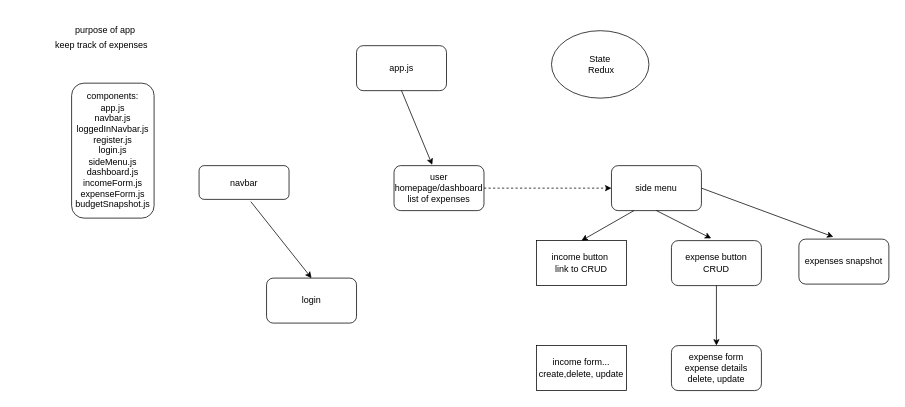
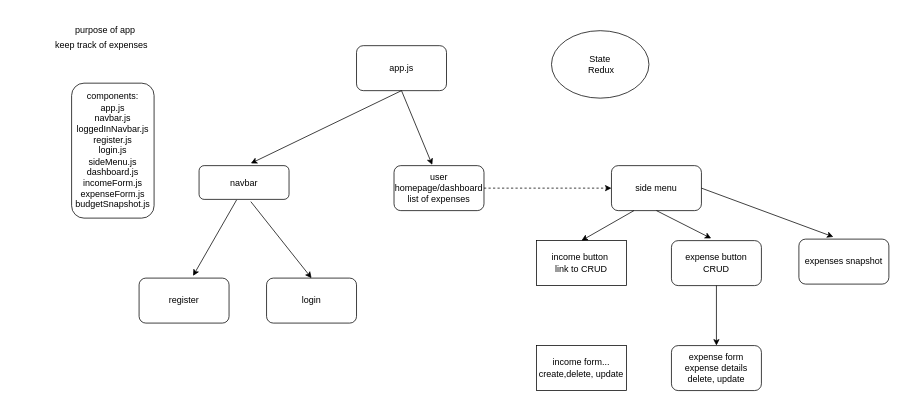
  <mxCell id="0" />
  <mxCell id="1" parent="0" />
  <mxCell id="2" value="app.js&lt;br&gt;" style="rounded=1;whiteSpace=wrap;html=1;" vertex="1" parent="1"><mxGeometry x="475" y="60" width="120" height="60" as="geometry" /></mxCell>
  <mxCell id="3" value="navbar&lt;br&gt;" style="rounded=1;whiteSpace=wrap;html=1;" vertex="1" parent="1"><mxGeometry x="265" y="220" width="120" height="45" as="geometry" /></mxCell>
  <mxCell id="4" value="login" style="rounded=1;whiteSpace=wrap;html=1;" vertex="1" parent="1"><mxGeometry x="355" y="370" width="120" height="60" as="geometry" /></mxCell>
+ <mxCell id="5" value="register&lt;br&gt;" style="rounded=1;whiteSpace=wrap;html=1;" vertex="1" parent="1"><mxGeometry x="185" y="370" width="120" height="60" as="geometry" /></mxCell>
+ <mxCell id="6" value="" style="endArrow=classic;html=1;exitX=0.417;exitY=1.017;exitDx=0;exitDy=0;exitPerimeter=0;entryX=0.6;entryY=-0.05;entryDx=0;entryDy=0;entryPerimeter=0;" edge="1" parent="1" source="3" target="5"><mxGeometry width="50" height="50" relative="1" as="geometry"><mxPoint x="185" y="500" as="sourcePoint" /><mxPoint x="285" y="360" as="targetPoint" /></mxGeometry></mxCell>
  <mxCell id="7" value="" style="endArrow=classic;html=1;entryX=0.5;entryY=0;entryDx=0;entryDy=0;exitX=0.575;exitY=1.067;exitDx=0;exitDy=0;exitPerimeter=0;" edge="1" parent="1" source="3" target="4"><mxGeometry width="50" height="50" relative="1" as="geometry"><mxPoint x="365" y="290" as="sourcePoint" /><mxPoint x="375" y="280" as="targetPoint" /></mxGeometry></mxCell>
+ <mxCell id="8" value="" style="endArrow=classic;html=1;exitX=0.5;exitY=1;exitDx=0;exitDy=0;entryX=0.575;entryY=-0.067;entryDx=0;entryDy=0;entryPerimeter=0;" edge="1" parent="1" source="2" target="3"><mxGeometry width="50" height="50" relative="1" as="geometry"><mxPoint x="455" y="190" as="sourcePoint" /><mxPoint x="505" y="140" as="targetPoint" /></mxGeometry></mxCell>
  <mxCell id="9" value="purpose of app&lt;br&gt;" style="text;html=1;strokeColor=none;fillColor=none;align=center;verticalAlign=middle;whiteSpace=wrap;rounded=0;" vertex="1" parent="1"><mxGeometry x="95" y="20" width="90" height="40" as="geometry" /></mxCell>
  <mxCell id="10" value="keep track of expenses&lt;br&gt;" style="text;html=1;strokeColor=none;fillColor=none;align=center;verticalAlign=middle;whiteSpace=wrap;rounded=0;" vertex="1" parent="1"><mxGeometry x="20" y="25" width="230" height="70" as="geometry" /></mxCell>
  <mxCell id="11" value="user homepage/dashboard&lt;br&gt;list of expenses" style="rounded=1;whiteSpace=wrap;html=1;" vertex="1" parent="1"><mxGeometry x="525" y="220" width="120" height="60" as="geometry" /></mxCell>
  <mxCell id="12" value="expense button&lt;br&gt;CRUD" style="rounded=1;whiteSpace=wrap;html=1;" vertex="1" parent="1"><mxGeometry x="895" y="320" width="120" height="60" as="geometry" /></mxCell>
  <mxCell id="13" value="expense form&lt;br&gt;expense details&lt;br&gt;delete, update" style="rounded=1;whiteSpace=wrap;html=1;" vertex="1" parent="1"><mxGeometry x="895" y="460" width="120" height="60" as="geometry" /></mxCell>
  <mxCell id="14" value="side menu" style="rounded=1;whiteSpace=wrap;html=1;" vertex="1" parent="1"><mxGeometry x="815" y="220" width="120" height="60" as="geometry" /></mxCell>
  <mxCell id="15" value="income button&amp;nbsp;&lt;br&gt;link to CRUD" style="whiteSpace=wrap;html=1;rounded=0;" vertex="1" parent="1"><mxGeometry x="715" y="320" width="120" height="60" as="geometry" /></mxCell>
  <mxCell id="16" value="income form...&lt;br&gt;create,delete, update" style="whiteSpace=wrap;html=1;rounded=0;" vertex="1" parent="1"><mxGeometry x="715" y="460" width="120" height="60" as="geometry" /></mxCell>
  <mxCell id="17" value="" style="endArrow=classic;html=1;exitX=0.5;exitY=1;exitDx=0;exitDy=0;entryX=0.5;entryY=0;entryDx=0;entryDy=0;" edge="1" parent="1" source="12" target="13"><mxGeometry width="50" height="50" relative="1" as="geometry"><mxPoint x="955" y="440" as="sourcePoint" /><mxPoint x="1005" y="390" as="targetPoint" /></mxGeometry></mxCell>
  <mxCell id="18" value="" style="endArrow=classic;html=1;exitX=0.5;exitY=1;exitDx=0;exitDy=0;entryX=0.442;entryY=-0.05;entryDx=0;entryDy=0;entryPerimeter=0;" edge="1" parent="1" source="14" target="12"><mxGeometry width="50" height="50" relative="1" as="geometry"><mxPoint x="835" y="330" as="sourcePoint" /><mxPoint x="885" y="280" as="targetPoint" /></mxGeometry></mxCell>
  <mxCell id="19" value="" style="endArrow=classic;html=1;entryX=0.5;entryY=0;entryDx=0;entryDy=0;" edge="1" parent="1" target="15"><mxGeometry width="50" height="50" relative="1" as="geometry"><mxPoint x="845" y="280" as="sourcePoint" /><mxPoint x="875" y="280" as="targetPoint" /></mxGeometry></mxCell>
  <mxCell id="20" value="" style="endArrow=classic;html=1;entryX=0.425;entryY=-0.017;entryDx=0;entryDy=0;entryPerimeter=0;" edge="1" parent="1" target="11"><mxGeometry width="50" height="50" relative="1" as="geometry"><mxPoint x="535" y="120" as="sourcePoint" /><mxPoint x="585" y="120" as="targetPoint" /></mxGeometry></mxCell>
  <mxCell id="21" value="" style="endArrow=classic;html=1;exitX=1;exitY=0.5;exitDx=0;exitDy=0;entryX=0;entryY=0.5;entryDx=0;entryDy=0;dashed=1;" edge="1" parent="1" source="11" target="14"><mxGeometry width="50" height="50" relative="1" as="geometry"><mxPoint x="565" y="330" as="sourcePoint" /><mxPoint x="615" y="280" as="targetPoint" /></mxGeometry></mxCell>
  <mxCell id="22" value="expenses snapshot" style="rounded=1;whiteSpace=wrap;html=1;" vertex="1" parent="1"><mxGeometry x="1065" y="318" width="120" height="60" as="geometry" /></mxCell>
  <mxCell id="23" value="" style="endArrow=classic;html=1;exitX=1;exitY=0.5;exitDx=0;exitDy=0;entryX=0.383;entryY=-0.05;entryDx=0;entryDy=0;entryPerimeter=0;" edge="1" parent="1" source="14" target="22"><mxGeometry width="50" height="50" relative="1" as="geometry"><mxPoint x="945" y="250" as="sourcePoint" /><mxPoint x="1105" y="310" as="targetPoint" /></mxGeometry></mxCell>
  <mxCell id="24" value="State&lt;br&gt;&amp;nbsp;Redux" style="ellipse;whiteSpace=wrap;html=1;" vertex="1" parent="1"><mxGeometry x="735" y="40" width="130" height="90" as="geometry" /></mxCell>
  <mxCell id="25" value="components:&lt;br&gt;app.js&lt;br&gt;navbar.js&lt;br&gt;loggedInNavbar.js&lt;br&gt;register.js&lt;br&gt;login.js&lt;br&gt;sideMenu.js&lt;br&gt;dashboard.js&lt;br&gt;incomeForm.js&lt;br&gt;expenseForm.js&lt;br&gt;budgetSnapshot.js&lt;br&gt;" style="rounded=1;whiteSpace=wrap;html=1;" vertex="1" parent="1"><mxGeometry x="95" y="110" width="110" height="180" as="geometry" /></mxCell>
